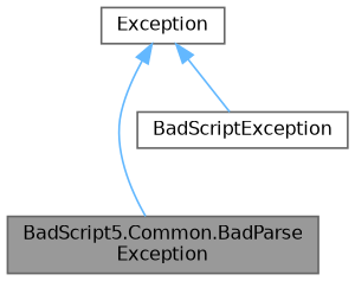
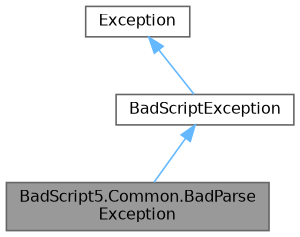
  digraph {
    fontname="DejaVu Sans"
    node [color=gray40 fillcolor=white fontname="DejaVu Sans" fontsize=10 shape=box style=filled]
    edge [color=steelblue1 dir=back fontname="DejaVu Sans" fontsize=10 labelfontname=Helvetica labelfontsize=10 style=solid]
    n1 [fillcolor=grey60 fontcolor=black height=0.2 label="BadScript5.Common.BadParse\lException" width=0.4]
    n2 [height=0.2 label=BadScriptException width=0.4]
    n3 [height=0.2 label=Exception width=0.4]
-   n3 -> n1
+   n2 -> n1
    n3 -> n2
  }
